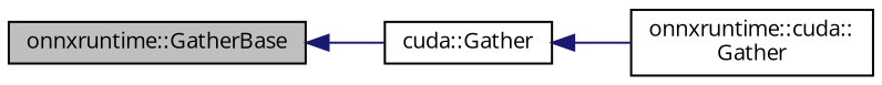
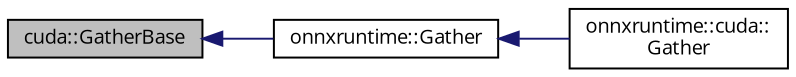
  digraph {
    fontname="Open Sans"
    rankdir=LR
    node [color=black fillcolor=white fontname="Open Sans" fontsize=10 shape=record style=filled]
    edge [color=midnightblue dir=back fontname="Open Sans" fontsize=10 labelfontname=Helvetica labelfontsize=10 style=solid]
-   n1 [fillcolor=grey75 fontcolor=black height=0.2 label="onnxruntime::GatherBase" width=0.4]
-   n2 [height=0.2 label="cuda::Gather" width=0.4]
+   n1 [fillcolor=grey75 fontcolor=black height=0.2 label="cuda::GatherBase" width=0.4]
+   n2 [height=0.2 label="onnxruntime::Gather" width=0.4]
    n3 [height=0.2 label="onnxruntime::cuda::\lGather" width=0.4]
    n1 -> n2
    n2 -> n3
  }
